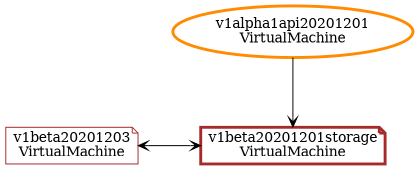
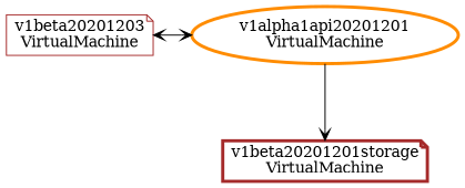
  graph {
    nodesep=1
    rankdir=LR
    node [color=brown penwidth=3 shape=note]
    edge [arrowhead=vee dir=both]
    n1 [label="v1beta20201201storage\nVirtualMachine"]
    n2 [color=darkorange label="v1alpha1api20201201\nVirtualMachine" shape=ellipse]
    n3 [label="v1beta20201203\nVirtualMachine" penwidth=""]
    subgraph sub_1 {
      rank=same
      n1
      n2
    }
    n2 -- n1 [arrowtail=none]
-   n3 -- n1 [arrowtail=vee]
+   n3 -- n2 [arrowtail=vee]
  }
